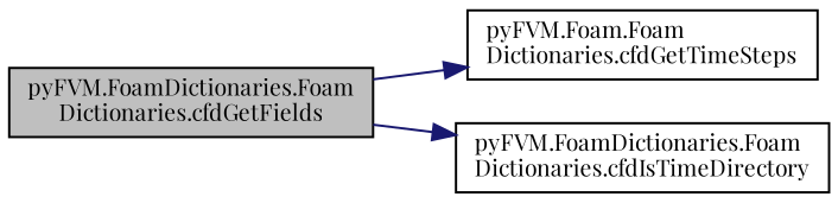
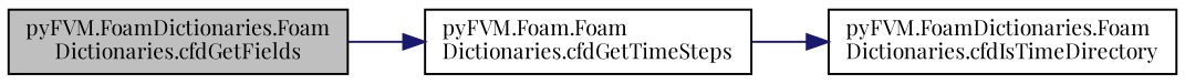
  digraph {
    fontname="Playfair Display"
    rankdir=LR
    node [color=black fillcolor=white fontname="Playfair Display" fontsize=10 shape=record style=filled]
    edge [color=midnightblue fontname="Playfair Display" fontsize=10 labelfontname=Helvetica labelfontsize=10 style=solid]
    n1 [fillcolor=grey75 fontcolor=black height=0.2 label="pyFVM.FoamDictionaries.Foam\lDictionaries.cfdGetFields" width=0.4]
    n2 [height=0.2 label="pyFVM.Foam.Foam\lDictionaries.cfdGetTimeSteps" width=0.4]
    n3 [height=0.2 label="pyFVM.FoamDictionaries.Foam\lDictionaries.cfdIsTimeDirectory" width=0.4]
    n1 -> n2
-   n1 -> n3
+   n2 -> n3
  }
